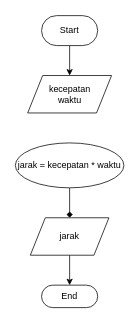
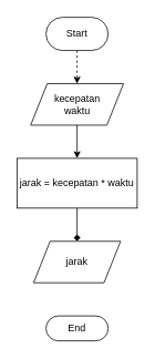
  <mxCell id="0" />
  <mxCell id="1" parent="0" />
- <mxCell id="2" value="" style="edgeStyle=orthogonalEdgeStyle;rounded=0;orthogonalLoop=1;jettySize=auto;html=1;" edge="1" parent="1" source="3" target="5"><mxGeometry relative="1" as="geometry" /></mxCell>
+ <mxCell id="2" value="" style="edgeStyle=orthogonalEdgeStyle;rounded=0;orthogonalLoop=1;jettySize=auto;html=1;dashed=1;" edge="1" parent="1" source="3" target="5"><mxGeometry relative="1" as="geometry" /></mxCell>
  <mxCell id="3" value="Start" style="rounded=1;whiteSpace=wrap;html=1;arcSize=50;" vertex="1" parent="1"><mxGeometry x="55" y="20" width="75" height="40" as="geometry" /></mxCell>
+ <mxCell id="4" value="" style="edgeStyle=orthogonalEdgeStyle;rounded=0;orthogonalLoop=1;jettySize=auto;html=1;" edge="1" parent="1" source="5" target="7"><mxGeometry relative="1" as="geometry" /></mxCell>
  <mxCell id="5" value="kecepatan&lt;br&gt;waktu" style="shape=parallelogram;perimeter=parallelogramPerimeter;whiteSpace=wrap;html=1;fixedSize=1;" vertex="1" parent="1"><mxGeometry x="36.5" y="100" width="112" height="50" as="geometry" /></mxCell>
  <mxCell id="6" value="" style="edgeStyle=orthogonalEdgeStyle;rounded=0;orthogonalLoop=1;jettySize=auto;html=1;endArrow=diamond;" edge="1" parent="1" source="7" target="9"><mxGeometry relative="1" as="geometry" /></mxCell>
- <mxCell id="7" value="jarak = kecepatan * waktu" style="ellipse;whiteSpace=wrap;html=1;" vertex="1" parent="1"><mxGeometry x="20" y="190" width="145" height="60" as="geometry" /></mxCell>
- <mxCell id="8" value="" style="edgeStyle=orthogonalEdgeStyle;rounded=0;orthogonalLoop=1;jettySize=auto;html=1;" edge="1" parent="1" source="9" target="10"><mxGeometry relative="1" as="geometry" /></mxCell>
+ <mxCell id="7" value="jarak = kecepatan * waktu" style="rounded=0;whiteSpace=wrap;html=1;" vertex="1" parent="1"><mxGeometry x="20" y="190" width="145" height="60" as="geometry" /></mxCell>
  <mxCell id="9" value="jarak" style="shape=parallelogram;perimeter=parallelogramPerimeter;whiteSpace=wrap;html=1;fixedSize=1;" vertex="1" parent="1"><mxGeometry x="40" y="290" width="105" height="50" as="geometry" /></mxCell>
  <mxCell id="10" value="End" style="rounded=1;whiteSpace=wrap;html=1;arcSize=50;" vertex="1" parent="1"><mxGeometry x="55" y="380" width="75" height="30" as="geometry" /></mxCell>
